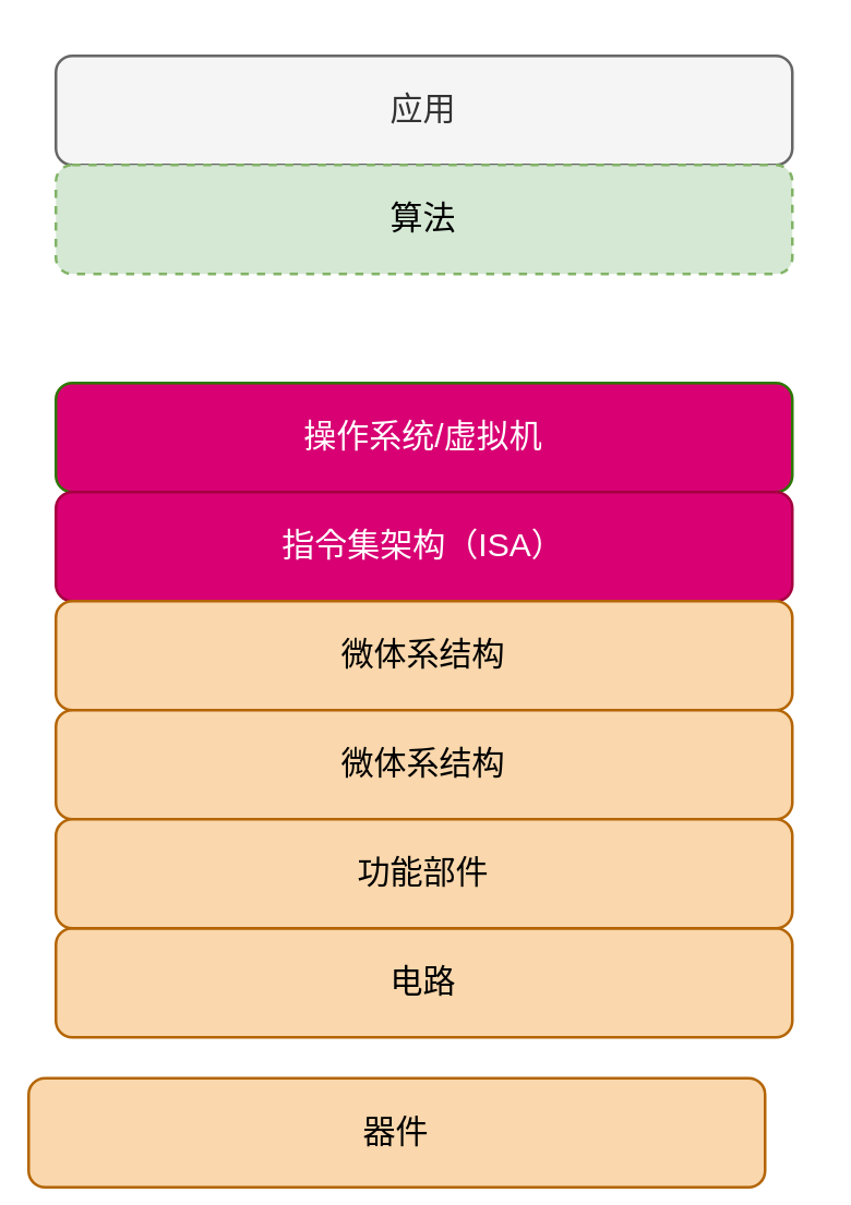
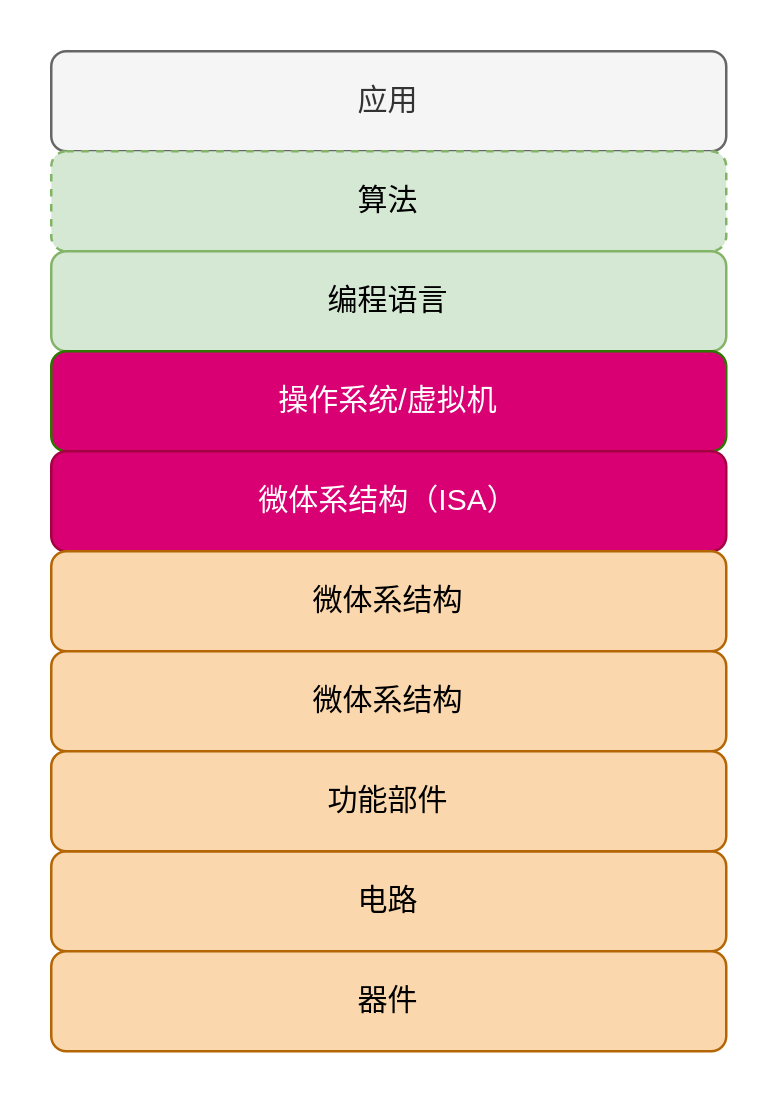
  <mxCell id="0" />
  <mxCell id="1" parent="0" />
  <mxCell id="2" value="应用" style="rounded=1;whiteSpace=wrap;html=1;fillColor=#f5f5f5;fontColor=#333333;strokeColor=#666666;" vertex="1" parent="1"><mxGeometry x="20" y="20" width="270" height="40" as="geometry" /></mxCell>
  <mxCell id="3" value="算法" style="rounded=1;whiteSpace=wrap;html=1;fillColor=#d5e8d4;strokeColor=#82b366;dashed=1;" vertex="1" parent="1"><mxGeometry x="20" y="60" width="270" height="40" as="geometry" /></mxCell>
+ <mxCell id="4" value="编程语言" style="rounded=1;whiteSpace=wrap;html=1;fillColor=#d5e8d4;strokeColor=#82b366;" vertex="1" parent="1"><mxGeometry x="20" y="100" width="270" height="40" as="geometry" /></mxCell>
  <mxCell id="5" value="操作系统/虚拟机" style="rounded=1;whiteSpace=wrap;html=1;fillColor=#d80073;strokeColor=#2D7600;fontColor=#ffffff;" vertex="1" parent="1"><mxGeometry x="20" y="140" width="270" height="40" as="geometry" /></mxCell>
- <mxCell id="6" value="指令集架构（ISA）" style="rounded=1;whiteSpace=wrap;html=1;fillColor=#d80073;strokeColor=#A50040;fontColor=#ffffff;" vertex="1" parent="1"><mxGeometry x="20" y="180" width="270" height="40" as="geometry" /></mxCell>
+ <mxCell id="6" value="微体系结构（ISA）" style="rounded=1;whiteSpace=wrap;html=1;fillColor=#d80073;strokeColor=#A50040;fontColor=#ffffff;" vertex="1" parent="1"><mxGeometry x="20" y="180" width="270" height="40" as="geometry" /></mxCell>
  <mxCell id="7" value="微体系结构" style="rounded=1;whiteSpace=wrap;html=1;fillColor=#fad7ac;strokeColor=#b46504;" vertex="1" parent="1"><mxGeometry x="20" y="220" width="270" height="40" as="geometry" /></mxCell>
  <mxCell id="8" value="微体系结构" style="rounded=1;whiteSpace=wrap;html=1;fillColor=#fad7ac;strokeColor=#b46504;" vertex="1" parent="1"><mxGeometry x="20" y="260" width="270" height="40" as="geometry" /></mxCell>
  <mxCell id="9" value="电路" style="rounded=1;whiteSpace=wrap;html=1;fillColor=#fad7ac;strokeColor=#b46504;" vertex="1" parent="1"><mxGeometry x="20" y="340" width="270" height="40" as="geometry" /></mxCell>
  <mxCell id="10" value="功能部件" style="rounded=1;whiteSpace=wrap;html=1;fillColor=#fad7ac;strokeColor=#b46504;" vertex="1" parent="1"><mxGeometry x="20" y="300" width="270" height="40" as="geometry" /></mxCell>
- <mxCell id="11" value="器件" style="rounded=1;whiteSpace=wrap;html=1;fillColor=#fad7ac;strokeColor=#b46504;" vertex="1" parent="1"><mxGeometry x="10" y="395" width="270" height="40" as="geometry" /></mxCell>
+ <mxCell id="11" value="器件" style="rounded=1;whiteSpace=wrap;html=1;fillColor=#fad7ac;strokeColor=#b46504;" vertex="1" parent="1"><mxGeometry x="20" y="380" width="270" height="40" as="geometry" /></mxCell>
